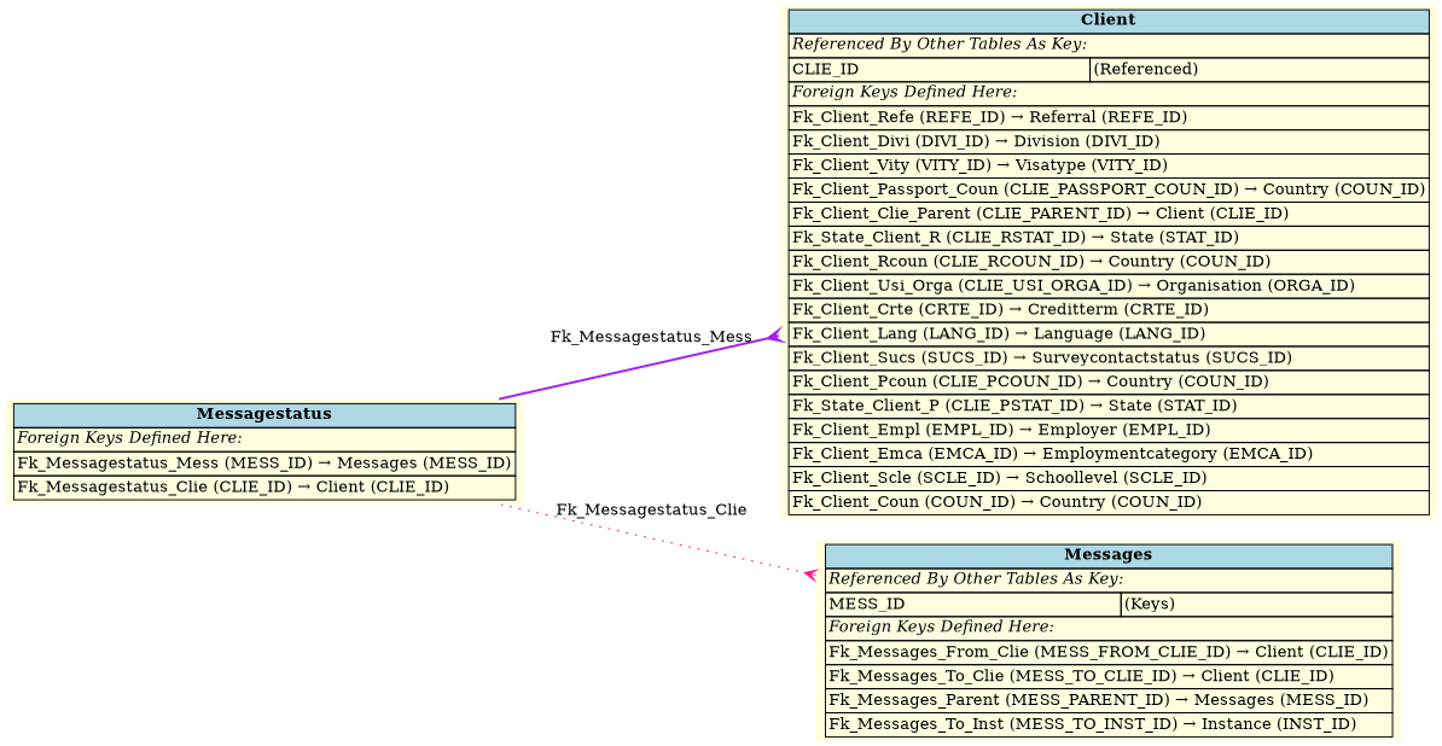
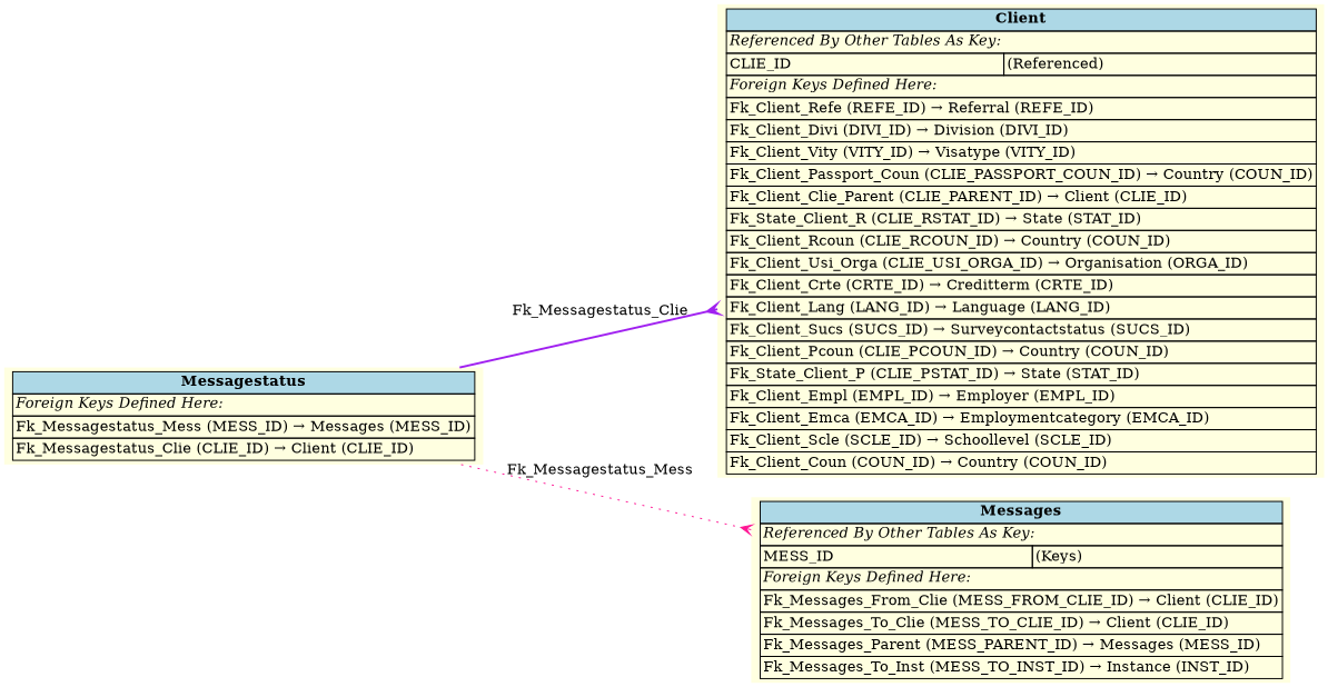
  digraph {
    rankdir=LR
    node [fillcolor=lightyellow shape=plaintext style=filled]
    edge [arrowhead=crow arrowtail=none dir=both labelfontsize=10]
    n1 [label=<     <TABLE BORDER="0" CELLBORDER="1" CELLSPACING="0" BGCOLOR="lightyellow">       <TR><TD COLSPAN="2" BGCOLOR="lightblue"><B>Client</B></TD></TR>       <TR><TD COLSPAN="2" ALIGN="LEFT"><I>Referenced By Other Tables As Key:</I></TD></TR>       <TR><TD ALIGN="LEFT">CLIE_ID</TD><TD ALIGN="LEFT">(Referenced)</TD></TR>       <TR><TD COLSPAN="2" ALIGN="LEFT"><I>Foreign Keys Defined Here:</I></TD></TR>       <TR><TD ALIGN="LEFT" COLSPAN="2">Fk_Client_Refe (REFE_ID) &rarr; Referral (REFE_ID)</TD></TR>       <TR><TD ALIGN="LEFT" COLSPAN="2">Fk_Client_Divi (DIVI_ID) &rarr; Division (DIVI_ID)</TD></TR>       <TR><TD ALIGN="LEFT" COLSPAN="2">Fk_Client_Vity (VITY_ID) &rarr; Visatype (VITY_ID)</TD></TR>       <TR><TD ALIGN="LEFT" COLSPAN="2">Fk_Client_Passport_Coun (CLIE_PASSPORT_COUN_ID) &rarr; Country (COUN_ID)</TD></TR>       <TR><TD ALIGN="LEFT" COLSPAN="2">Fk_Client_Clie_Parent (CLIE_PARENT_ID) &rarr; Client (CLIE_ID)</TD></TR>       <TR><TD ALIGN="LEFT" COLSPAN="2">Fk_State_Client_R (CLIE_RSTAT_ID) &rarr; State (STAT_ID)</TD></TR>       <TR><TD ALIGN="LEFT" COLSPAN="2">Fk_Client_Rcoun (CLIE_RCOUN_ID) &rarr; Country (COUN_ID)</TD></TR>       <TR><TD ALIGN="LEFT" COLSPAN="2">Fk_Client_Usi_Orga (CLIE_USI_ORGA_ID) &rarr; Organisation (ORGA_ID)</TD></TR>       <TR><TD ALIGN="LEFT" COLSPAN="2">Fk_Client_Crte (CRTE_ID) &rarr; Creditterm (CRTE_ID)</TD></TR>       <TR><TD ALIGN="LEFT" COLSPAN="2">Fk_Client_Lang (LANG_ID) &rarr; Language (LANG_ID)</TD></TR>       <TR><TD ALIGN="LEFT" COLSPAN="2">Fk_Client_Sucs (SUCS_ID) &rarr; Surveycontactstatus (SUCS_ID)</TD></TR>       <TR><TD ALIGN="LEFT" COLSPAN="2">Fk_Client_Pcoun (CLIE_PCOUN_ID) &rarr; Country (COUN_ID)</TD></TR>       <TR><TD ALIGN="LEFT" COLSPAN="2">Fk_State_Client_P (CLIE_PSTAT_ID) &rarr; State (STAT_ID)</TD></TR>       <TR><TD ALIGN="LEFT" COLSPAN="2">Fk_Client_Empl (EMPL_ID) &rarr; Employer (EMPL_ID)</TD></TR>       <TR><TD ALIGN="LEFT" COLSPAN="2">Fk_Client_Emca (EMCA_ID) &rarr; Employmentcategory (EMCA_ID)</TD></TR>       <TR><TD ALIGN="LEFT" COLSPAN="2">Fk_Client_Scle (SCLE_ID) &rarr; Schoollevel (SCLE_ID)</TD></TR>       <TR><TD ALIGN="LEFT" COLSPAN="2">Fk_Client_Coun (COUN_ID) &rarr; Country (COUN_ID)</TD></TR>     </TABLE>     >]
    n2 [label=<     <TABLE BORDER="0" CELLBORDER="1" CELLSPACING="0" BGCOLOR="lightyellow">       <TR><TD COLSPAN="2" BGCOLOR="lightblue"><B>Messages</B></TD></TR>       <TR><TD COLSPAN="2" ALIGN="LEFT"><I>Referenced By Other Tables As Key:</I></TD></TR>       <TR><TD ALIGN="LEFT">MESS_ID</TD><TD ALIGN="LEFT">(Keys)</TD></TR>       <TR><TD COLSPAN="2" ALIGN="LEFT"><I>Foreign Keys Defined Here:</I></TD></TR>       <TR><TD ALIGN="LEFT" COLSPAN="2">Fk_Messages_From_Clie (MESS_FROM_CLIE_ID) &rarr; Client (CLIE_ID)</TD></TR>       <TR><TD ALIGN="LEFT" COLSPAN="2">Fk_Messages_To_Clie (MESS_TO_CLIE_ID) &rarr; Client (CLIE_ID)</TD></TR>       <TR><TD ALIGN="LEFT" COLSPAN="2">Fk_Messages_Parent (MESS_PARENT_ID) &rarr; Messages (MESS_ID)</TD></TR>       <TR><TD ALIGN="LEFT" COLSPAN="2">Fk_Messages_To_Inst (MESS_TO_INST_ID) &rarr; Instance (INST_ID)</TD></TR>     </TABLE>     >]
    n3 [label=<     <TABLE BORDER="0" CELLBORDER="1" CELLSPACING="0" BGCOLOR="lightyellow">       <TR><TD COLSPAN="2" BGCOLOR="lightblue"><B>Messagestatus</B></TD></TR>       <TR><TD COLSPAN="2" ALIGN="LEFT"><I>Foreign Keys Defined Here:</I></TD></TR>       <TR><TD ALIGN="LEFT" COLSPAN="2">Fk_Messagestatus_Mess (MESS_ID) &rarr; Messages (MESS_ID)</TD></TR>       <TR><TD ALIGN="LEFT" COLSPAN="2">Fk_Messagestatus_Clie (CLIE_ID) &rarr; Client (CLIE_ID)</TD></TR>     </TABLE>     >]
-   n3 -> n1 [color=purple label=" Fk_Messagestatus_Mess " style=bold]
-   n3 -> n2 [color=deeppink label=" Fk_Messagestatus_Clie " style=dotted]
+   n3 -> n1 [color=purple label=" Fk_Messagestatus_Clie " style=bold]
+   n3 -> n2 [color=deeppink label=" Fk_Messagestatus_Mess " style=dotted]
  }
